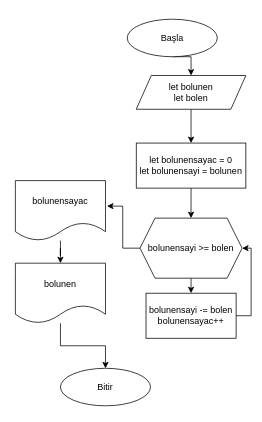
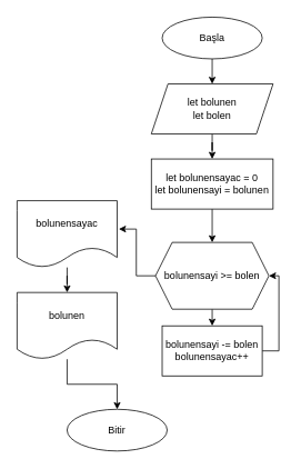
  <mxCell id="0" />
  <mxCell id="1" parent="0" />
  <mxCell id="2" style="edgeStyle=orthogonalEdgeStyle;rounded=0;orthogonalLoop=1;jettySize=auto;html=1;exitX=0.5;exitY=1;exitDx=0;exitDy=0;entryX=0.5;entryY=0;entryDx=0;entryDy=0;" edge="1" parent="1" source="3" target="5"><mxGeometry relative="1" as="geometry" /></mxCell>
- <mxCell id="3" value="Başla" style="ellipse;whiteSpace=wrap;html=1;" vertex="1" parent="1"><mxGeometry x="169" y="25" width="120" height="50" as="geometry" /></mxCell>
+ <mxCell id="3" value="Başla" style="ellipse;whiteSpace=wrap;html=1;" vertex="1" parent="1"><mxGeometry x="194" y="20" width="120" height="50" as="geometry" /></mxCell>
  <mxCell id="4" style="edgeStyle=orthogonalEdgeStyle;rounded=0;orthogonalLoop=1;jettySize=auto;html=1;exitX=0.5;exitY=1;exitDx=0;exitDy=0;" edge="1" parent="1" source="5" target="7"><mxGeometry relative="1" as="geometry" /></mxCell>
- <mxCell id="5" value="let bolunen&lt;br&gt;let bolen" style="shape=parallelogram;perimeter=parallelogramPerimeter;whiteSpace=wrap;html=1;fixedSize=1;" vertex="1" parent="1"><mxGeometry x="181" y="100" width="146" height="45" as="geometry" /></mxCell>
+ <mxCell id="5" value="let bolunen&lt;br&gt;let bolen" style="shape=parallelogram;perimeter=parallelogramPerimeter;whiteSpace=wrap;html=1;fixedSize=1;" vertex="1" parent="1"><mxGeometry x="181" y="100" width="146" height="60" as="geometry" /></mxCell>
  <mxCell id="6" style="edgeStyle=orthogonalEdgeStyle;rounded=0;orthogonalLoop=1;jettySize=auto;html=1;exitX=0.5;exitY=1;exitDx=0;exitDy=0;entryX=0.5;entryY=0;entryDx=0;entryDy=0;" edge="1" parent="1" source="7" target="9"><mxGeometry relative="1" as="geometry" /></mxCell>
  <mxCell id="7" value="let bolunensayac = 0&lt;br&gt;let bolunensayi = bolunen" style="rounded=0;whiteSpace=wrap;html=1;" vertex="1" parent="1"><mxGeometry x="181" y="190" width="146" height="60" as="geometry" /></mxCell>
  <mxCell id="8" style="edgeStyle=orthogonalEdgeStyle;rounded=0;orthogonalLoop=1;jettySize=auto;html=1;exitX=0.5;exitY=1;exitDx=0;exitDy=0;entryX=0.5;entryY=0;entryDx=0;entryDy=0;" edge="1" parent="1" source="9" target="11"><mxGeometry relative="1" as="geometry" /></mxCell>
  <mxCell id="9" value="bolunensayi &amp;gt;= bolen" style="shape=hexagon;perimeter=hexagonPerimeter2;whiteSpace=wrap;html=1;fixedSize=1;" vertex="1" parent="1"><mxGeometry x="186" y="290" width="136" height="80" as="geometry" /></mxCell>
  <mxCell id="10" style="edgeStyle=orthogonalEdgeStyle;rounded=0;orthogonalLoop=1;jettySize=auto;html=1;exitX=1;exitY=0.5;exitDx=0;exitDy=0;entryX=1;entryY=0.5;entryDx=0;entryDy=0;" edge="1" parent="1" source="11" target="9"><mxGeometry relative="1" as="geometry" /></mxCell>
  <mxCell id="11" value="bolunensayi -= bolen&lt;br&gt;bolunensayac++" style="rounded=0;whiteSpace=wrap;html=1;" vertex="1" parent="1"><mxGeometry x="194" y="390" width="120" height="60" as="geometry" /></mxCell>
  <mxCell id="12" style="edgeStyle=orthogonalEdgeStyle;rounded=0;orthogonalLoop=1;jettySize=auto;html=1;entryX=0.5;entryY=0;entryDx=0;entryDy=0;" edge="1" parent="1" source="13" target="15"><mxGeometry relative="1" as="geometry" /></mxCell>
  <mxCell id="13" value="bolunensayac" style="shape=document;whiteSpace=wrap;html=1;boundedLbl=1;" vertex="1" parent="1"><mxGeometry x="20" y="240" width="120" height="80" as="geometry" /></mxCell>
  <mxCell id="14" style="edgeStyle=orthogonalEdgeStyle;rounded=0;orthogonalLoop=1;jettySize=auto;html=1;entryX=0.5;entryY=0;entryDx=0;entryDy=0;" edge="1" parent="1" source="15" target="16"><mxGeometry relative="1" as="geometry" /></mxCell>
  <mxCell id="15" value="bolunen" style="shape=document;whiteSpace=wrap;html=1;boundedLbl=1;" vertex="1" parent="1"><mxGeometry x="20" y="350" width="120" height="80" as="geometry" /></mxCell>
  <mxCell id="16" value="Bitir" style="ellipse;whiteSpace=wrap;html=1;" vertex="1" parent="1"><mxGeometry x="80" y="490" width="120" height="50" as="geometry" /></mxCell>
  <mxCell id="17" style="edgeStyle=orthogonalEdgeStyle;rounded=0;orthogonalLoop=1;jettySize=auto;html=1;exitX=0;exitY=0.5;exitDx=0;exitDy=0;entryX=1.017;entryY=0.425;entryDx=0;entryDy=0;entryPerimeter=0;" edge="1" parent="1" source="9" target="13"><mxGeometry relative="1" as="geometry" /></mxCell>
